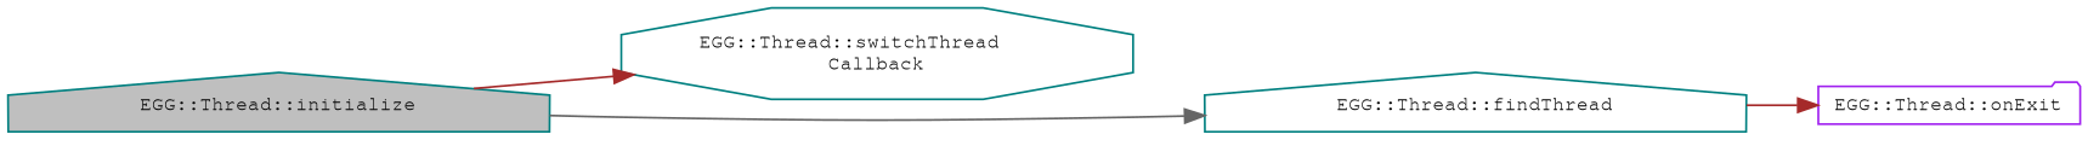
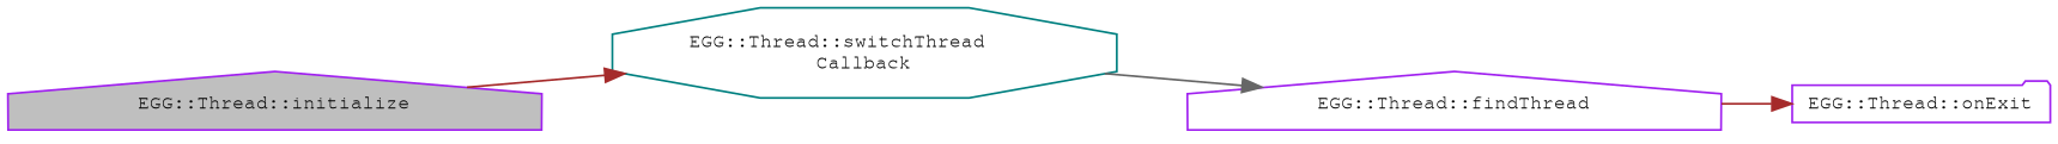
  digraph {
    rankdir=LR
    node [color=teal fillcolor=white fontname=FreeMono fontsize=10 shape=house style=filled]
    edge [color=brown fontname=FreeMono fontsize=10 labelfontname=FreeMono labelfontsize=10 style=solid]
-   n1 [fillcolor=grey75 fontcolor=black height=0.2 label="EGG::Thread::initialize" width=0.4]
+   n1 [color=purple fillcolor=grey75 fontcolor=black height=0.2 label="EGG::Thread::initialize" width=0.4]
    n2 [height=0.2 label="EGG::Thread::switchThread\lCallback" shape=octagon width=0.4]
-   n3 [height=0.2 label="EGG::Thread::findThread" width=0.4]
+   n3 [color=purple height=0.2 label="EGG::Thread::findThread" width=0.4]
    n4 [color=purple height=0.2 label="EGG::Thread::onExit" shape=folder width=0.4]
    n1 -> n2
-   n1 -> n3 [color=gray40]
+   n2 -> n3 [color=gray40]
    n3 -> n4
  }
